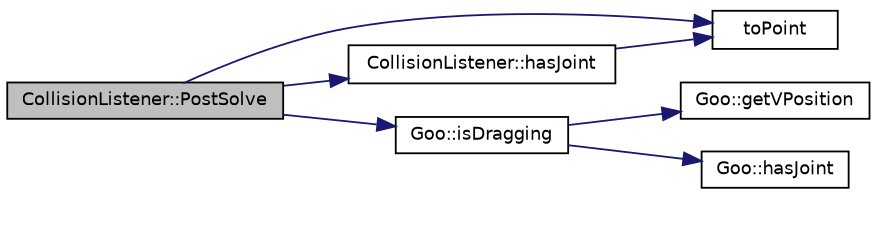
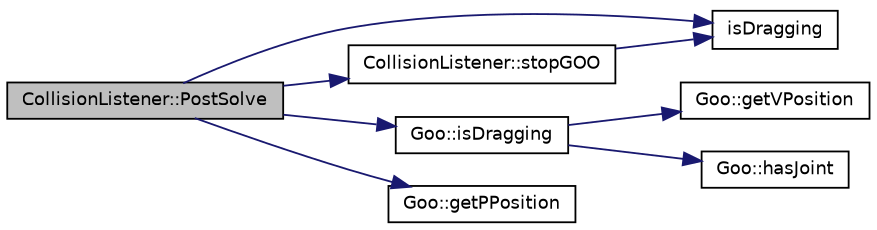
  digraph {
    rankdir=LR
    node [color=black fillcolor=white fontname=Helvetica fontsize=10 shape=record style=filled]
    edge [color=midnightblue fontname=Helvetica fontsize=10 labelfontname=Helvetica labelfontsize=10 style=solid]
    n1 [fillcolor=grey75 fontcolor=black height=0.2 label="CollisionListener::PostSolve" width=0.4]
-   n2 [height=0.2 label=toPoint width=0.4]
+   n2 [height=0.2 label=isDragging width=0.4]
    n3 [height=0.2 label="Goo::isDragging" width=0.4]
-   n4 [height=0.2 label="CollisionListener::hasJoint" width=0.4]
+   n4 [height=0.2 label="CollisionListener::stopGOO" width=0.4]
+   n5 [height=0.2 label="Goo::getPPosition" width=0.4]
    n6 [height=0.2 label="Goo::getVPosition" width=0.4]
    n7 [height=0.2 label="Goo::hasJoint" width=0.4]
    n1 -> n2
    n1 -> n3
    n1 -> n4
+   n1 -> n5
    n3 -> n6
    n3 -> n7
    n4 -> n2
  }
